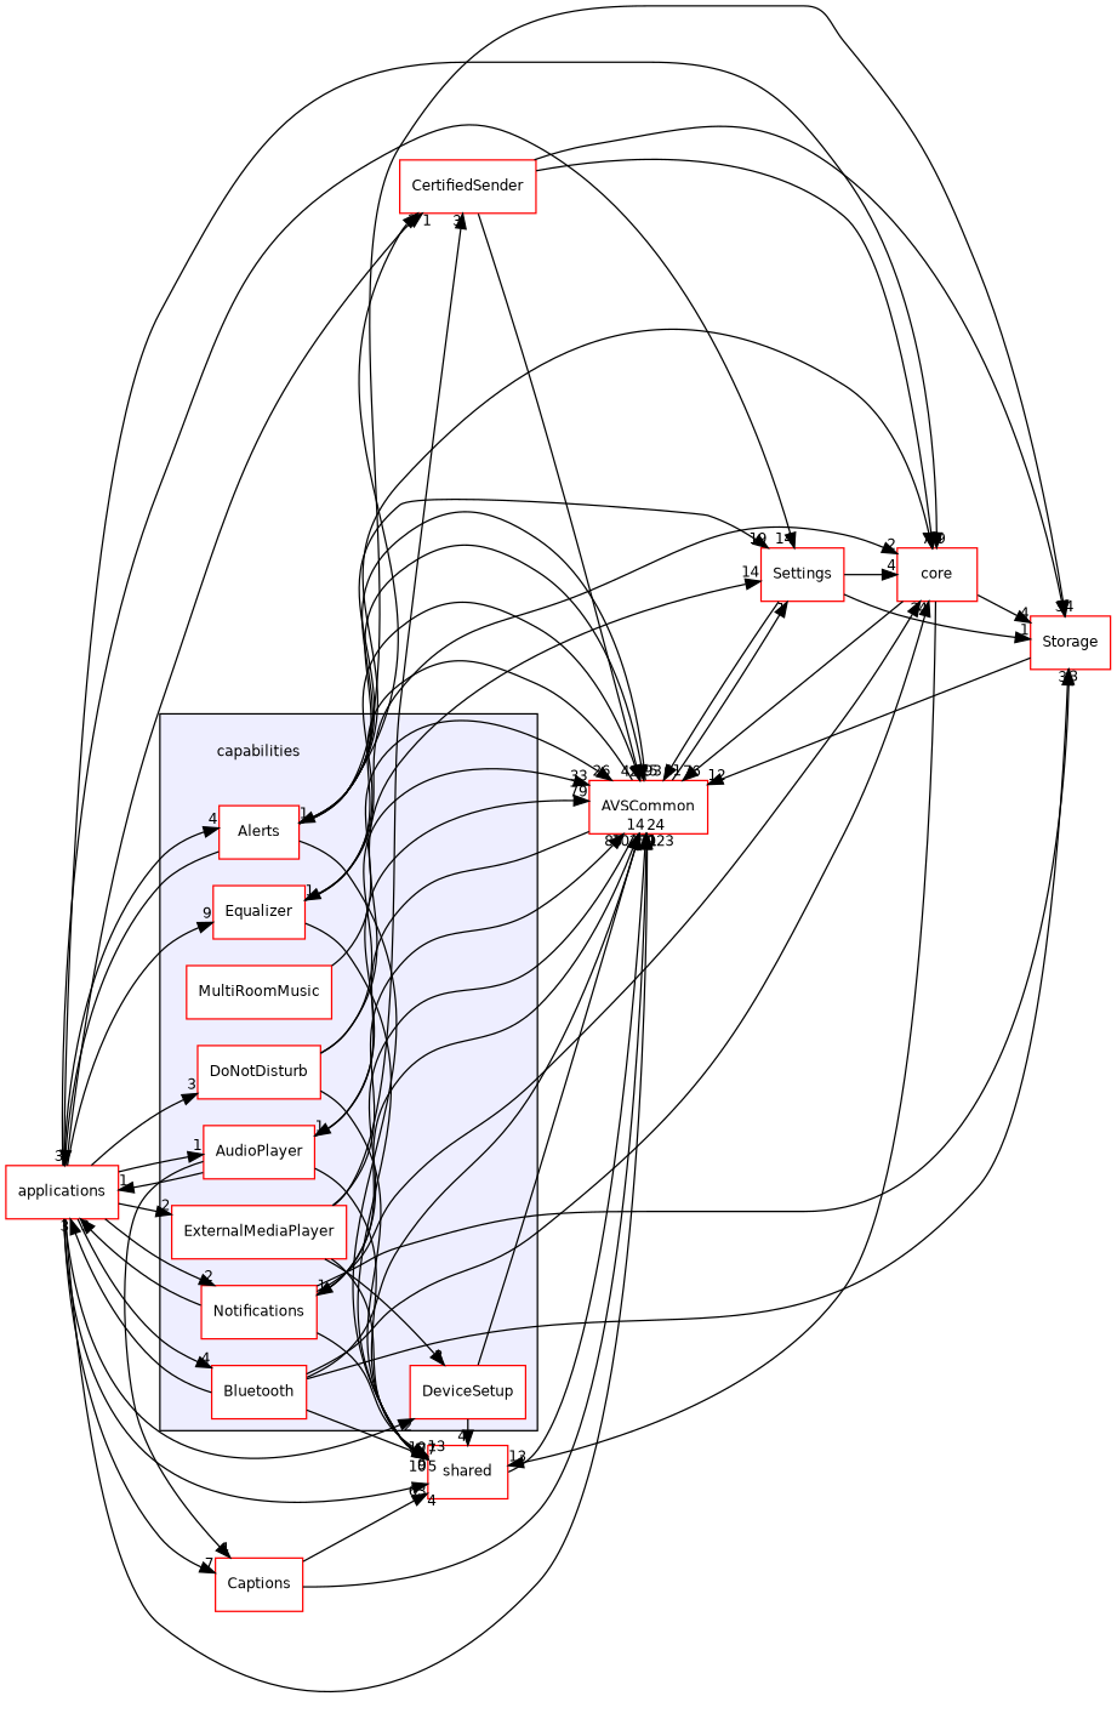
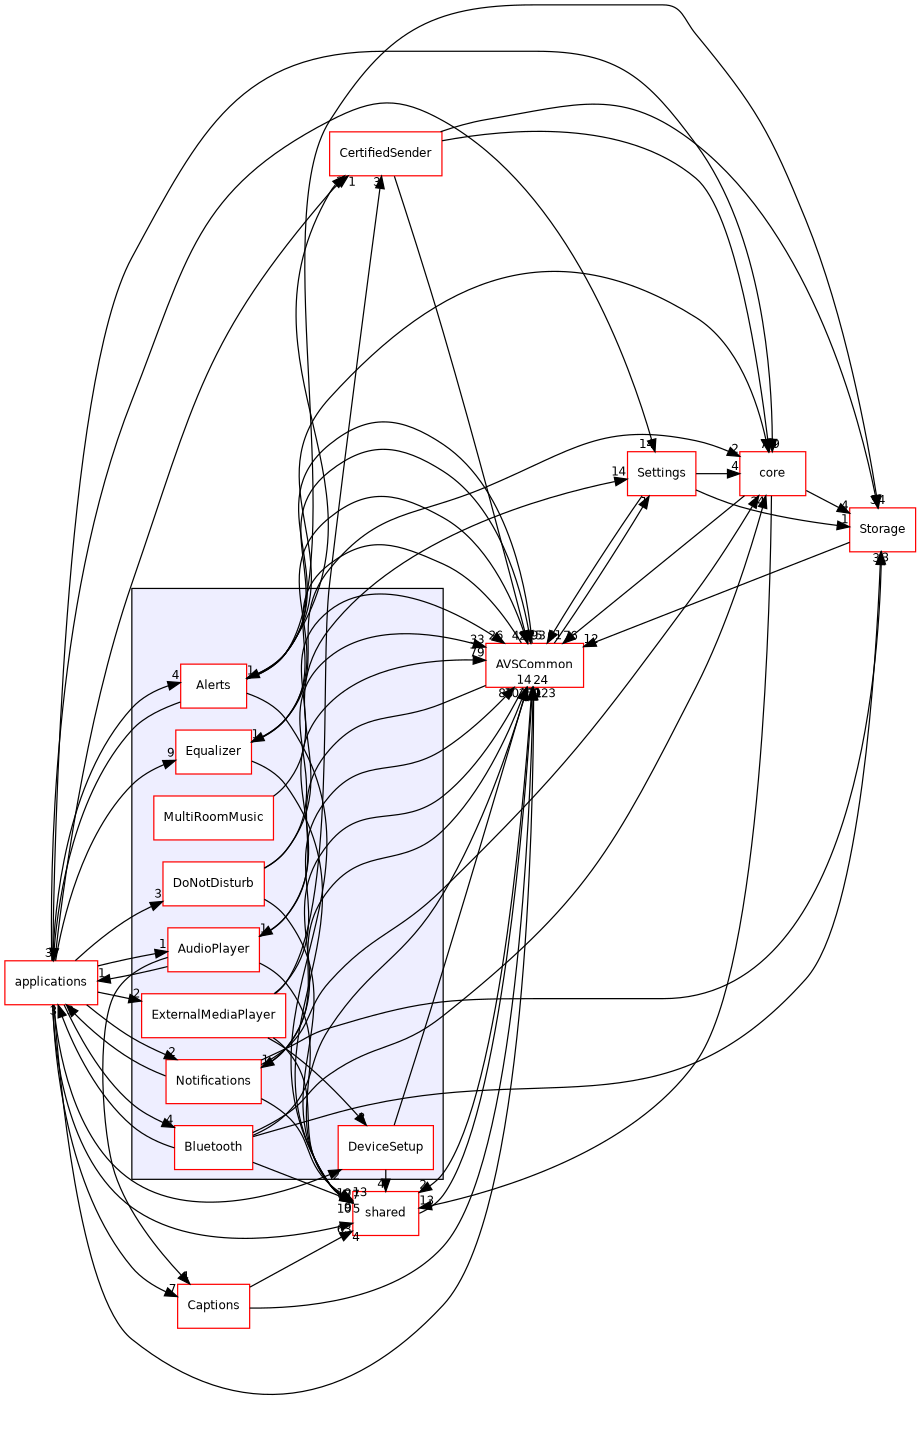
  digraph {
    compound=true
    rankdir=LR
    node [fontname=Helvetica fontsize=10 shape=box color=red fillcolor=white style=filled]
    edge [headlabel=3 labeldistance=1.5 labelfontname=Helvetica labelfontsize=10]
-   n1 [label=capabilities shape=plaintext color="" fillcolor="" style=""]
    n2 [label=Alerts]
    n3 [label=AudioPlayer]
    n4 [label=Bluetooth]
    n5 [label=DeviceSetup]
    n6 [label=DoNotDisturb]
    n7 [label=Equalizer]
    n8 [label=ExternalMediaPlayer]
    n9 [label=MultiRoomMusic]
    n10 [label=Notifications]
    n11 [label=shared]
    n12 [label=applications]
    n13 [label=CertifiedSender]
    n14 [label=Storage]
    n15 [label=Settings]
    n16 [label=AVSCommon]
    n17 [label=core]
    n18 [label=Captions]
    subgraph cluster_1 {
      bgcolor="#eeeeff"
      pencolor=black
-     n1
      n2
      n3
      n4
      n5
      n6
      n7
      n8
      n9
      n10
    }
    n2 -> n11 [headlabel=10]
    n2 -> n12
    n2 -> n13 [headlabel=2]
    n2 -> n14
-   n2 -> n15 [headlabel=19]
    n2 -> n16 [headlabel=93]
    n2 -> n17 [headlabel=7]
    n3 -> n11 [headlabel=7]
    n3 -> n12 [headlabel=1]
    n3 -> n16 [headlabel=79]
    n3 -> n18 [headlabel=4]
    n4 -> n11 [headlabel=10]
    n4 -> n12
    n4 -> n14
    n4 -> n16 [headlabel=102]
    n4 -> n17 [headlabel=4]
    n5 -> n11 [headlabel=4]
    n5 -> n16 [headlabel=11]
    n6 -> n11 [headlabel=7]
    n6 -> n15 [headlabel=14]
    n6 -> n16 [headlabel=33]
    n7 -> n11 [headlabel=5]
    n7 -> n16 [headlabel=42]
    n7 -> n17 [headlabel=2]
    n8 -> n5
    n8 -> n11 [headlabel=9]
    n8 -> n13
    n8 -> n16 [headlabel=83]
    n9 -> n16 [headlabel=26]
    n10 -> n11 [headlabel=13]
    n10 -> n12
    n10 -> n14
    n10 -> n16 [headlabel=59]
    n10 -> n17
    n11 -> n16 [headlabel=14]
    n12 -> n2 [headlabel=4]
    n12 -> n3 [headlabel=1]
    n12 -> n4 [headlabel=4]
    n12 -> n5 [headlabel=2]
    n12 -> n6
    n12 -> n7 [headlabel=9]
    n12 -> n8 [headlabel=2]
    n12 -> n10 [headlabel=2]
    n12 -> n11 [headlabel=63]
    n12 -> n13 [headlabel=1]
    n12 -> n15 [headlabel=14]
    n12 -> n16 [headlabel=123]
    n12 -> n17 [headlabel=9]
    n12 -> n18 [headlabel=7]
    n13 -> n14 [headlabel=4]
    n13 -> n16 [headlabel=25]
    n13 -> n17 [headlabel=6]
    n14 -> n16 [headlabel=12]
    n15 -> n14 [headlabel=1]
    n15 -> n16 [headlabel=61]
    n15 -> n17 [headlabel=4]
    n16 -> n2 [headlabel=1]
    n16 -> n3 [headlabel=1]
    n16 -> n7 [headlabel=1]
    n16 -> n10 [headlabel=1]
+   n16 -> n11 [headlabel=2]
    n16 -> n15 [headlabel=1]
    n17 -> n11 [headlabel=13]
    n17 -> n14 [headlabel=4]
    n17 -> n16 [headlabel=76]
    n18 -> n11 [headlabel=4]
    n18 -> n16 [headlabel=24]
  }
